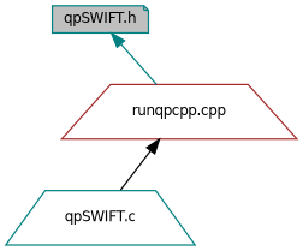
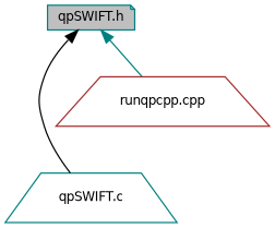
  digraph {
    node [color=teal fontname=Helvetica fontsize=10 shape=trapezium]
    edge [dir=back fontname=Helvetica fontsize=10 labelfontname=Helvetica labelfontsize=10 style=solid]
    n1 [fillcolor=grey75 fontcolor=black height=0.2 label="qpSWIFT.h" shape=note style=filled width=0.4]
    n2 [height=0.2 label="qpSWIFT.c" width=0.4]
    n3 [color=brown height=0.2 label="runqpcpp.cpp" width=0.4]
-   n3 -> n2 [color=black]
+   n1 -> n2 [color=black]
    n1 -> n3 [color=teal]
  }
